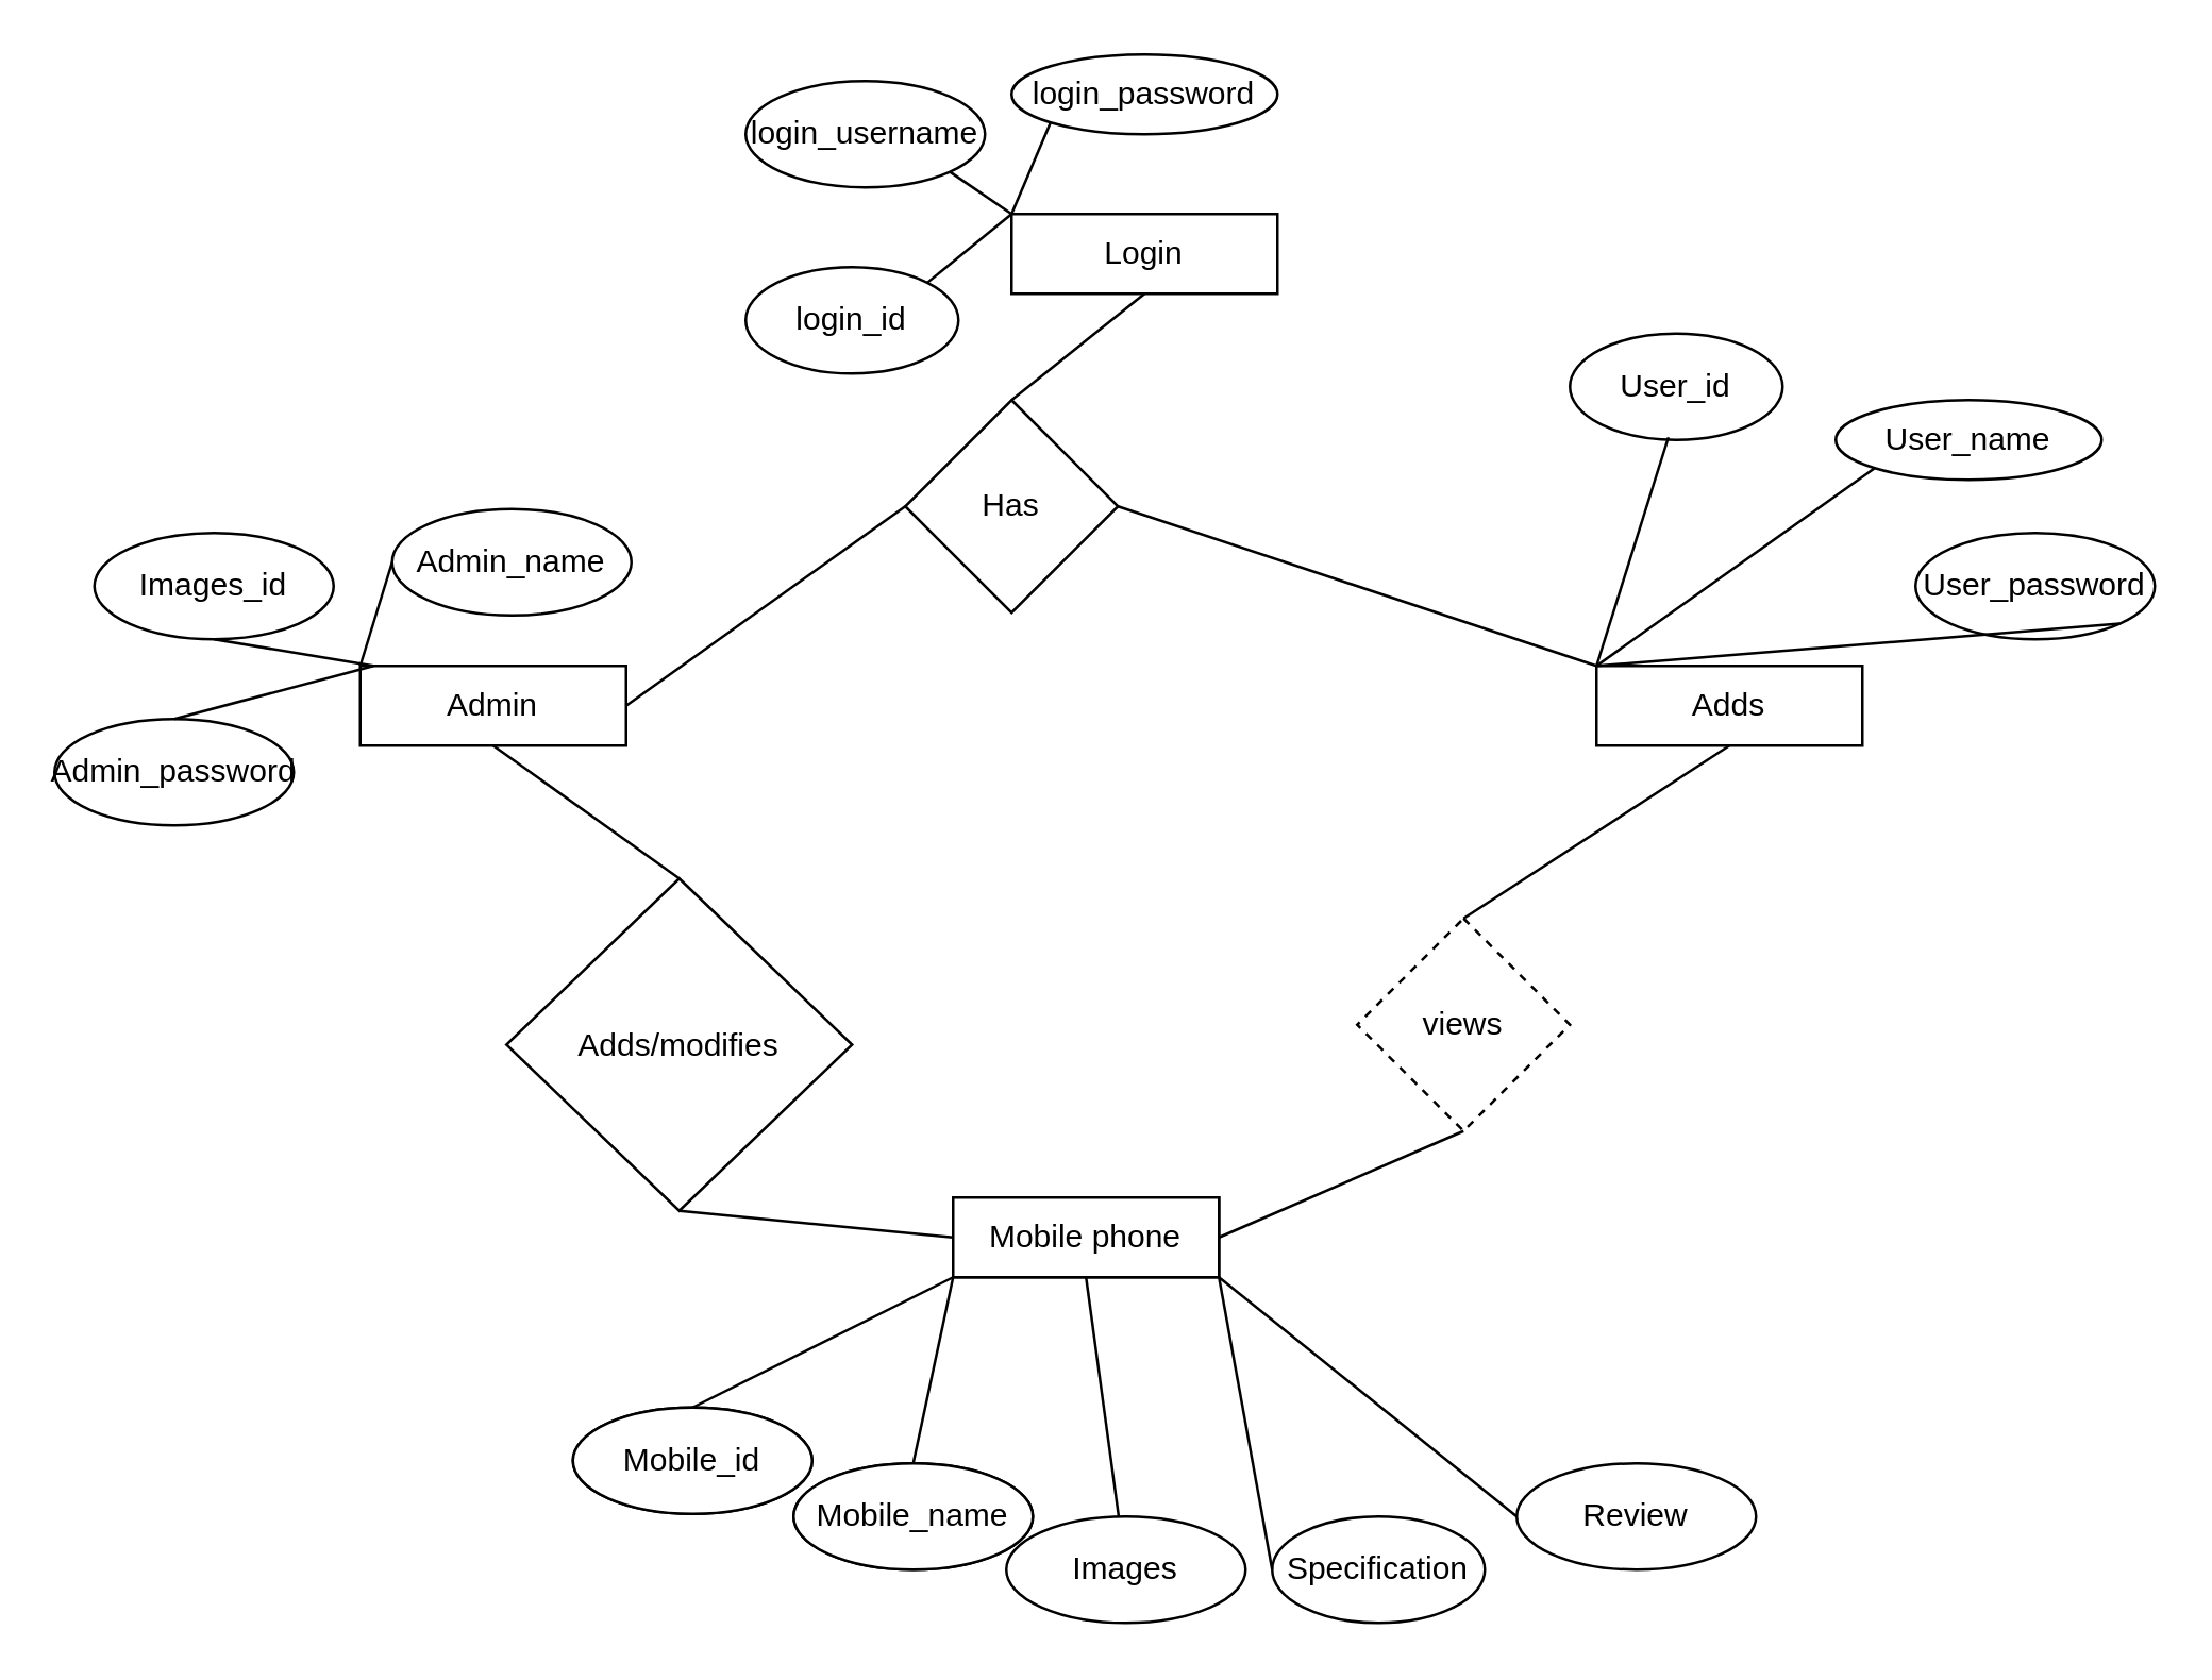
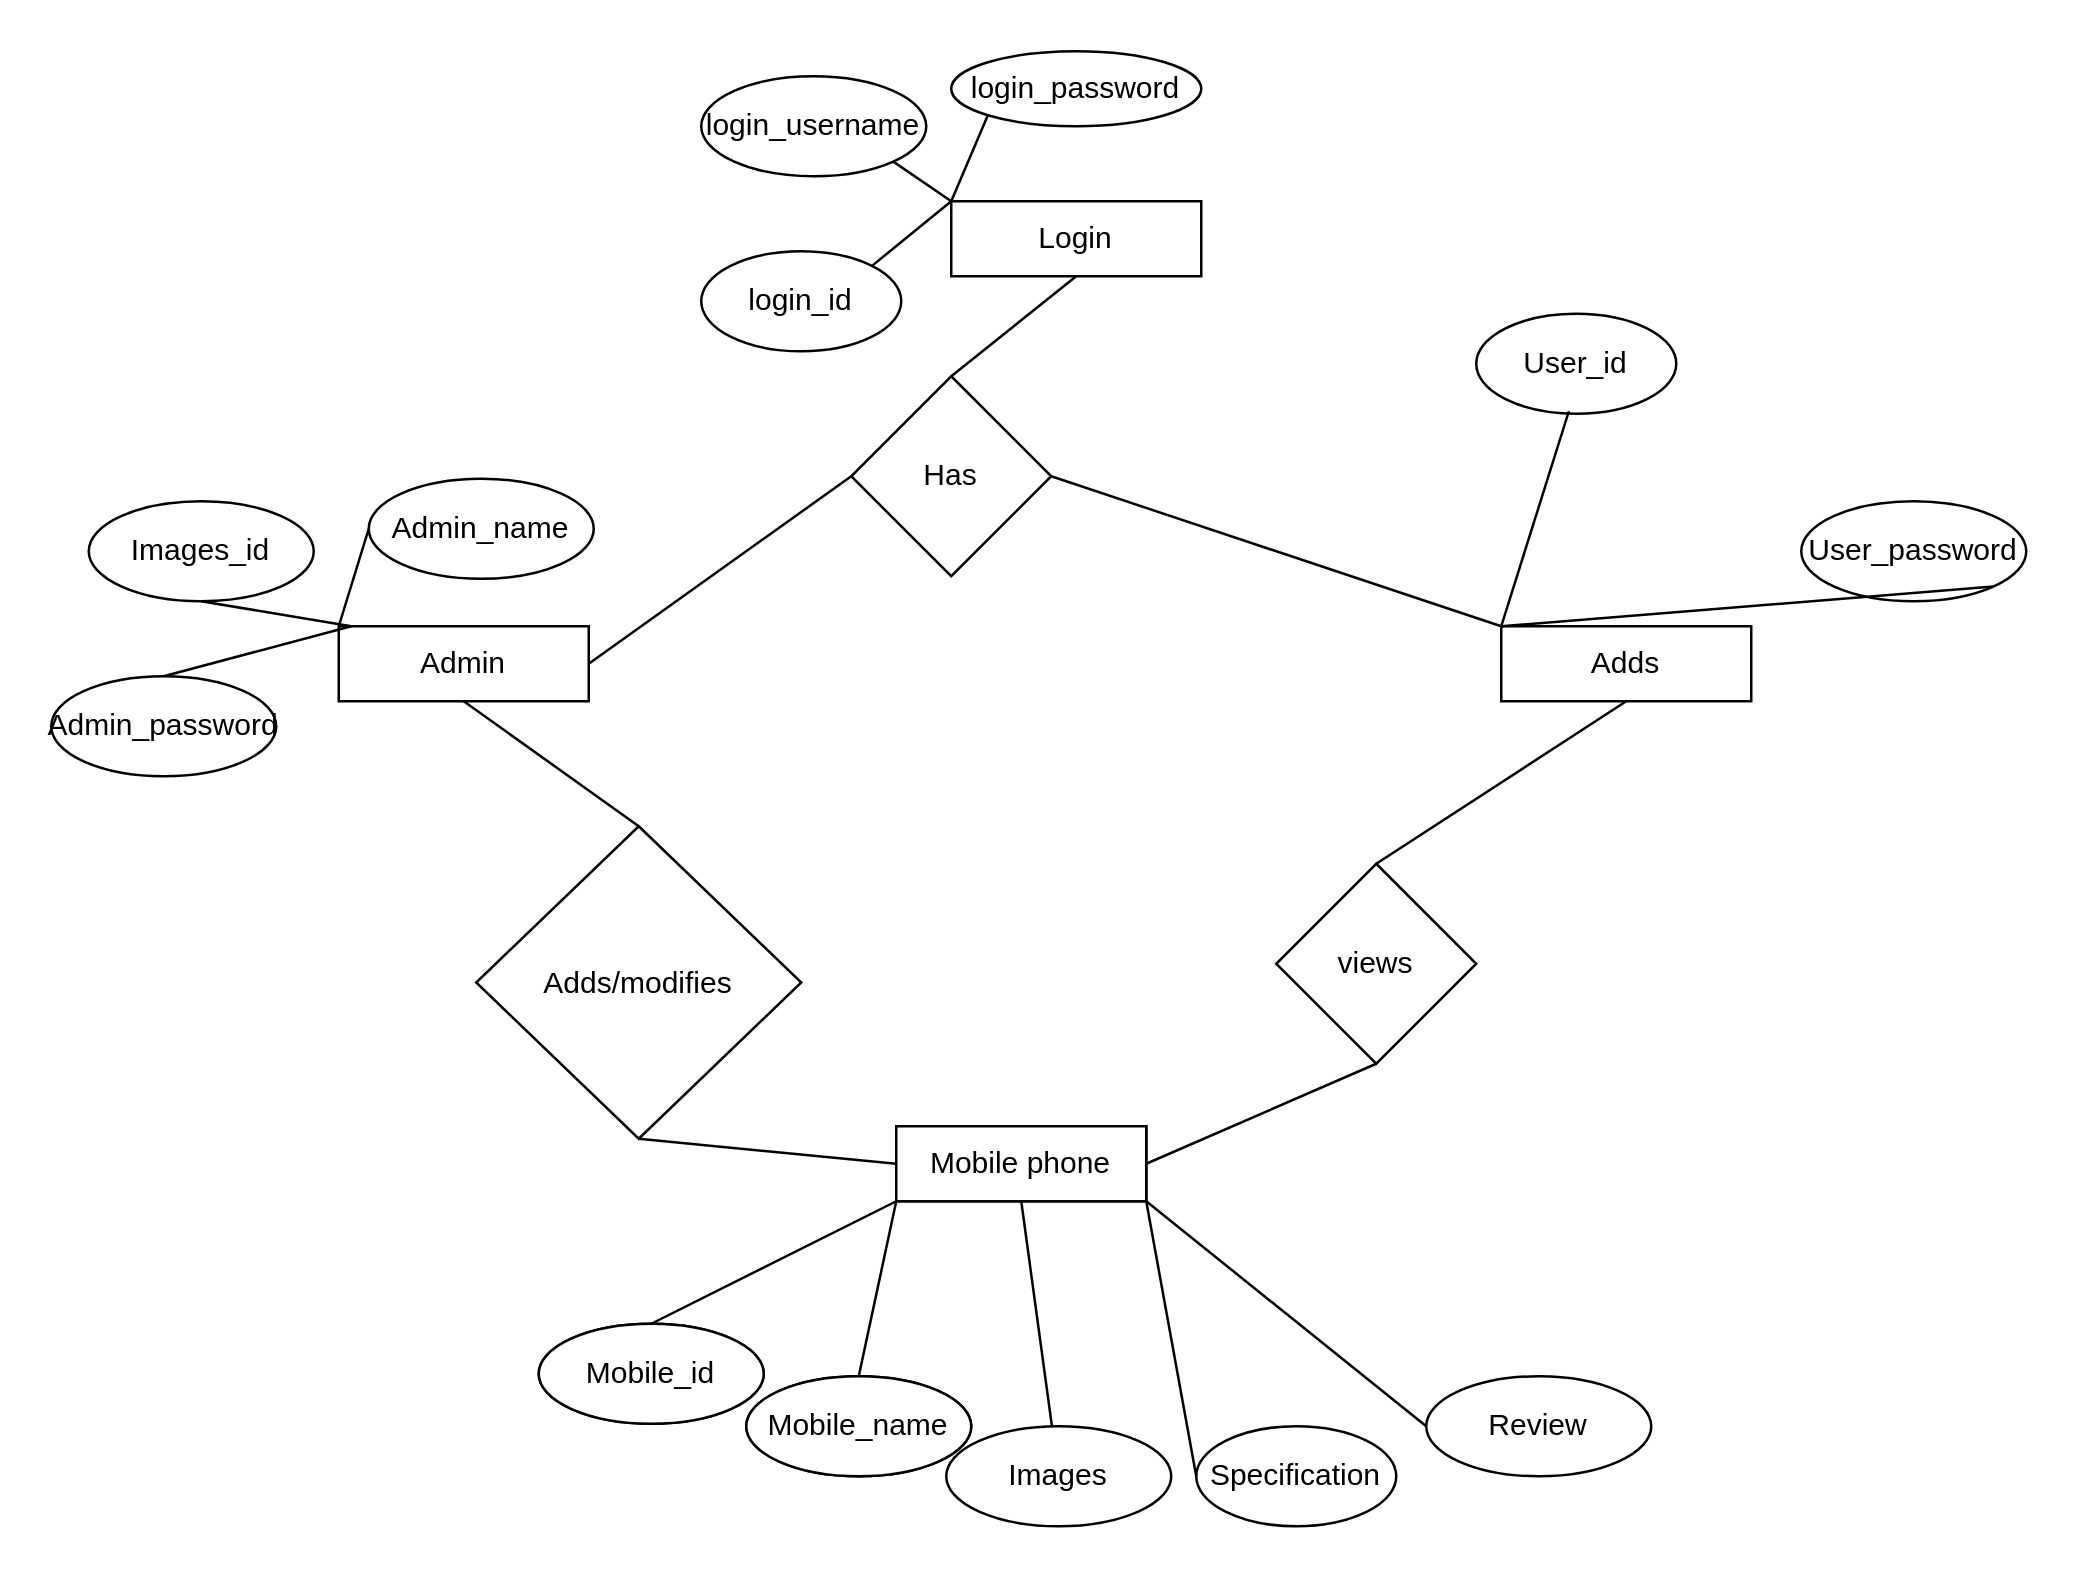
  <mxCell id="0" />
  <mxCell id="1" parent="0" />
  <mxCell id="2" value="Login" style="rounded=0;whiteSpace=wrap;html=1;" parent="1" vertex="1"><mxGeometry x="380" y="80" width="100" height="30" as="geometry" /></mxCell>
  <mxCell id="3" value="login_username" style="ellipse;whiteSpace=wrap;html=1;" parent="1" vertex="1"><mxGeometry x="280" y="30" width="90" height="40" as="geometry" /></mxCell>
  <mxCell id="4" value="login_id" style="ellipse;whiteSpace=wrap;html=1;" parent="1" vertex="1"><mxGeometry x="280" y="100" width="80" height="40" as="geometry" /></mxCell>
  <mxCell id="5" value="login_password" style="ellipse;whiteSpace=wrap;html=1;" parent="1" vertex="1"><mxGeometry x="380" y="20" width="100" height="30" as="geometry" /></mxCell>
  <mxCell id="6" value="Admin" style="rounded=0;whiteSpace=wrap;html=1;" parent="1" vertex="1"><mxGeometry x="135" y="250" width="100" height="30" as="geometry" /></mxCell>
  <mxCell id="7" value="Images_id" style="ellipse;whiteSpace=wrap;html=1;" parent="1" vertex="1"><mxGeometry x="35" y="200" width="90" height="40" as="geometry" /></mxCell>
  <mxCell id="8" value="Admin_password" style="ellipse;whiteSpace=wrap;html=1;" parent="1" vertex="1"><mxGeometry x="20" y="270" width="90" height="40" as="geometry" /></mxCell>
  <mxCell id="9" value="Admin_name" style="ellipse;whiteSpace=wrap;html=1;" parent="1" vertex="1"><mxGeometry x="147" y="191" width="90" height="40" as="geometry" /></mxCell>
  <mxCell id="10" value="" style="endArrow=none;html=1;rounded=0;exitX=1;exitY=1;exitDx=0;exitDy=0;entryX=0;entryY=0;entryDx=0;entryDy=0;" parent="1" source="3" target="2" edge="1"><mxGeometry width="50" height="50" relative="1" as="geometry"><mxPoint x="635" y="230" as="sourcePoint" /><mxPoint x="685" y="180" as="targetPoint" /></mxGeometry></mxCell>
  <mxCell id="11" value="" style="endArrow=none;html=1;rounded=0;exitX=0;exitY=1;exitDx=0;exitDy=0;entryX=0;entryY=0;entryDx=0;entryDy=0;" parent="1" source="5" target="2" edge="1"><mxGeometry width="50" height="50" relative="1" as="geometry"><mxPoint x="366.82" y="74.142" as="sourcePoint" /><mxPoint x="390" y="90" as="targetPoint" /></mxGeometry></mxCell>
  <mxCell id="12" value="" style="endArrow=none;html=1;rounded=0;entryX=1;entryY=0;entryDx=0;entryDy=0;exitX=0;exitY=0;exitDx=0;exitDy=0;" parent="1" source="2" target="4" edge="1"><mxGeometry width="50" height="50" relative="1" as="geometry"><mxPoint x="377" y="80" as="sourcePoint" /><mxPoint x="400" y="100" as="targetPoint" /></mxGeometry></mxCell>
  <mxCell id="13" value="" style="endArrow=none;html=1;rounded=0;exitX=0;exitY=0;exitDx=0;exitDy=0;entryX=0;entryY=0.5;entryDx=0;entryDy=0;" parent="1" source="6" target="9" edge="1"><mxGeometry width="50" height="50" relative="1" as="geometry"><mxPoint x="131.82" y="94.142" as="sourcePoint" /><mxPoint x="155" y="110" as="targetPoint" /><Array as="points" /></mxGeometry></mxCell>
  <mxCell id="14" value="" style="endArrow=none;html=1;rounded=0;" parent="1" edge="1"><mxGeometry width="50" height="50" relative="1" as="geometry"><mxPoint x="80" y="240" as="sourcePoint" /><mxPoint x="140" y="250" as="targetPoint" /></mxGeometry></mxCell>
  <mxCell id="15" value="" style="endArrow=none;html=1;rounded=0;exitX=0.5;exitY=0;exitDx=0;exitDy=0;" parent="1" source="8" edge="1"><mxGeometry width="50" height="50" relative="1" as="geometry"><mxPoint x="151.82" y="114.142" as="sourcePoint" /><mxPoint x="140" y="250" as="targetPoint" /></mxGeometry></mxCell>
  <mxCell id="16" value="Adds" style="rounded=0;whiteSpace=wrap;html=1;" parent="1" vertex="1"><mxGeometry x="600" y="250" width="100" height="30" as="geometry" /></mxCell>
  <mxCell id="17" value="User_password" style="ellipse;whiteSpace=wrap;html=1;" parent="1" vertex="1"><mxGeometry x="720" y="200" width="90" height="40" as="geometry" /></mxCell>
  <mxCell id="18" value="User_id" style="ellipse;whiteSpace=wrap;html=1;" parent="1" vertex="1"><mxGeometry x="590" y="125" width="80" height="40" as="geometry" /></mxCell>
- <mxCell id="19" value="User_name" style="ellipse;whiteSpace=wrap;html=1;" parent="1" vertex="1"><mxGeometry x="690" y="150" width="100" height="30" as="geometry" /></mxCell>
  <mxCell id="20" value="" style="endArrow=none;html=1;rounded=0;exitX=1;exitY=1;exitDx=0;exitDy=0;entryX=0;entryY=0;entryDx=0;entryDy=0;" parent="1" source="17" target="16" edge="1"><mxGeometry width="50" height="50" relative="1" as="geometry"><mxPoint x="855" y="400" as="sourcePoint" /><mxPoint x="905" y="350" as="targetPoint" /></mxGeometry></mxCell>
- <mxCell id="21" value="" style="endArrow=none;html=1;rounded=0;exitX=0;exitY=1;exitDx=0;exitDy=0;entryX=0;entryY=0;entryDx=0;entryDy=0;" parent="1" source="19" target="16" edge="1"><mxGeometry width="50" height="50" relative="1" as="geometry"><mxPoint x="586.82" y="244.142" as="sourcePoint" /><mxPoint x="610" y="260" as="targetPoint" /></mxGeometry></mxCell>
  <mxCell id="22" value="" style="endArrow=none;html=1;rounded=0;entryX=0.463;entryY=0.975;entryDx=0;entryDy=0;exitX=0;exitY=0;exitDx=0;exitDy=0;entryPerimeter=0;" parent="1" source="16" target="18" edge="1"><mxGeometry width="50" height="50" relative="1" as="geometry"><mxPoint x="597" y="250" as="sourcePoint" /><mxPoint x="620" y="270" as="targetPoint" /></mxGeometry></mxCell>
  <mxCell id="23" value="Has" style="rhombus;whiteSpace=wrap;html=1;" parent="1" vertex="1"><mxGeometry x="340" y="150" width="80" height="80" as="geometry" /></mxCell>
  <mxCell id="24" value="" style="endArrow=none;html=1;rounded=0;exitX=1;exitY=0.5;exitDx=0;exitDy=0;" parent="1" source="23" edge="1"><mxGeometry width="50" height="50" relative="1" as="geometry"><mxPoint x="460" y="191" as="sourcePoint" /><mxPoint x="600" y="250" as="targetPoint" /></mxGeometry></mxCell>
  <mxCell id="25" value="" style="endArrow=none;html=1;rounded=0;exitX=1;exitY=0.5;exitDx=0;exitDy=0;entryX=0;entryY=0.5;entryDx=0;entryDy=0;" parent="1" source="6" target="23" edge="1"><mxGeometry width="50" height="50" relative="1" as="geometry"><mxPoint x="380" y="230" as="sourcePoint" /><mxPoint x="430" y="180" as="targetPoint" /></mxGeometry></mxCell>
  <mxCell id="26" value="" style="endArrow=none;html=1;rounded=0;entryX=0.5;entryY=1;entryDx=0;entryDy=0;exitX=0.5;exitY=0;exitDx=0;exitDy=0;" parent="1" source="23" target="2" edge="1"><mxGeometry width="50" height="50" relative="1" as="geometry"><mxPoint x="380" y="230" as="sourcePoint" /><mxPoint x="430" y="180" as="targetPoint" /></mxGeometry></mxCell>
  <mxCell id="27" value="Mobile phone" style="rounded=0;whiteSpace=wrap;html=1;" parent="1" vertex="1"><mxGeometry x="358" y="450" width="100" height="30" as="geometry" /></mxCell>
  <mxCell id="28" value="Mobile_name" style="ellipse;whiteSpace=wrap;html=1;" parent="1" vertex="1"><mxGeometry x="298" y="550" width="90" height="40" as="geometry" /></mxCell>
  <mxCell id="29" value="Mobile_id" style="ellipse;whiteSpace=wrap;html=1;" parent="1" vertex="1"><mxGeometry x="215" y="529" width="90" height="40" as="geometry" /></mxCell>
  <mxCell id="30" value="Images" style="ellipse;whiteSpace=wrap;html=1;" parent="1" vertex="1"><mxGeometry x="378" y="570" width="90" height="40" as="geometry" /></mxCell>
  <mxCell id="31" value="" style="endArrow=none;html=1;rounded=0;exitX=0.5;exitY=1;exitDx=0;exitDy=0;" parent="1" source="27" target="30" edge="1"><mxGeometry width="50" height="50" relative="1" as="geometry"><mxPoint x="389.82" y="313.142" as="sourcePoint" /><mxPoint x="413" y="329" as="targetPoint" /><Array as="points" /></mxGeometry></mxCell>
  <mxCell id="32" value="" style="endArrow=none;html=1;rounded=0;exitX=0.5;exitY=0;exitDx=0;exitDy=0;entryX=0;entryY=1;entryDx=0;entryDy=0;" parent="1" source="28" target="27" edge="1"><mxGeometry width="50" height="50" relative="1" as="geometry"><mxPoint x="333" y="469" as="sourcePoint" /><mxPoint x="398" y="500" as="targetPoint" /></mxGeometry></mxCell>
  <mxCell id="33" value="" style="endArrow=none;html=1;rounded=0;exitX=0.5;exitY=0;exitDx=0;exitDy=0;entryX=0;entryY=1;entryDx=0;entryDy=0;" parent="1" source="29" target="27" edge="1"><mxGeometry width="50" height="50" relative="1" as="geometry"><mxPoint x="409.82" y="333.142" as="sourcePoint" /><mxPoint x="398" y="469" as="targetPoint" /></mxGeometry></mxCell>
  <mxCell id="34" value="Specification" style="ellipse;whiteSpace=wrap;html=1;" parent="1" vertex="1"><mxGeometry x="478" y="570" width="80" height="40" as="geometry" /></mxCell>
  <mxCell id="35" value="" style="endArrow=none;html=1;rounded=0;exitX=1;exitY=1;exitDx=0;exitDy=0;entryX=0;entryY=0.5;entryDx=0;entryDy=0;" parent="1" source="27" target="34" edge="1"><mxGeometry width="50" height="50" relative="1" as="geometry"><mxPoint x="408" y="449" as="sourcePoint" /><mxPoint x="463" y="298" as="targetPoint" /><Array as="points" /></mxGeometry></mxCell>
  <mxCell id="36" value="Review" style="ellipse;whiteSpace=wrap;html=1;" parent="1" vertex="1"><mxGeometry x="570" y="550" width="90" height="40" as="geometry" /></mxCell>
  <mxCell id="37" value="" style="endArrow=none;html=1;rounded=0;exitX=1;exitY=1;exitDx=0;exitDy=0;entryX=0;entryY=0.5;entryDx=0;entryDy=0;" parent="1" source="27" target="36" edge="1"><mxGeometry width="50" height="50" relative="1" as="geometry"><mxPoint x="498" y="470" as="sourcePoint" /><mxPoint x="553" y="288" as="targetPoint" /><Array as="points" /></mxGeometry></mxCell>
  <mxCell id="38" value="Adds/modifies" style="rhombus;whiteSpace=wrap;html=1;" parent="1" vertex="1"><mxGeometry x="190" y="330" width="130" height="125" as="geometry" /></mxCell>
  <mxCell id="39" value="" style="endArrow=none;html=1;rounded=0;exitX=0.5;exitY=0;exitDx=0;exitDy=0;entryX=0.5;entryY=1;entryDx=0;entryDy=0;" parent="1" source="38" target="6" edge="1"><mxGeometry width="50" height="50" relative="1" as="geometry"><mxPoint x="380" y="370" as="sourcePoint" /><mxPoint x="430" y="320" as="targetPoint" /></mxGeometry></mxCell>
  <mxCell id="40" value="" style="endArrow=none;html=1;rounded=0;exitX=0.5;exitY=1;exitDx=0;exitDy=0;entryX=0;entryY=0.5;entryDx=0;entryDy=0;" parent="1" source="38" target="27" edge="1"><mxGeometry width="50" height="50" relative="1" as="geometry"><mxPoint x="378" y="500" as="sourcePoint" /><mxPoint x="433" y="349" as="targetPoint" /><Array as="points" /></mxGeometry></mxCell>
- <mxCell id="41" value="views" style="rhombus;whiteSpace=wrap;html=1;dashed=1;" parent="1" vertex="1"><mxGeometry x="510" y="345" width="80" height="80" as="geometry" /></mxCell>
+ <mxCell id="41" value="views" style="rhombus;whiteSpace=wrap;html=1;" parent="1" vertex="1"><mxGeometry x="510" y="345" width="80" height="80" as="geometry" /></mxCell>
  <mxCell id="42" value="" style="endArrow=none;html=1;rounded=0;exitX=1;exitY=0.5;exitDx=0;exitDy=0;entryX=0.5;entryY=1;entryDx=0;entryDy=0;" parent="1" source="27" target="41" edge="1"><mxGeometry width="50" height="50" relative="1" as="geometry"><mxPoint x="358" y="380" as="sourcePoint" /><mxPoint x="548" y="460" as="targetPoint" /></mxGeometry></mxCell>
  <mxCell id="43" value="" style="endArrow=none;html=1;rounded=0;entryX=0.5;entryY=1;entryDx=0;entryDy=0;exitX=0.5;exitY=0;exitDx=0;exitDy=0;" parent="1" source="41" target="16" edge="1"><mxGeometry width="50" height="50" relative="1" as="geometry"><mxPoint x="380" y="310" as="sourcePoint" /><mxPoint x="430" y="260" as="targetPoint" /></mxGeometry></mxCell>
  <mxCell id="44" value="Mobile phone" style="rounded=0;whiteSpace=wrap;html=1;" parent="1" vertex="1"><mxGeometry x="358" y="450" width="100" height="30" as="geometry" /></mxCell>
  <mxCell id="45" value="Mobile_id" style="ellipse;whiteSpace=wrap;html=1;" parent="1" vertex="1"><mxGeometry x="215" y="529" width="90" height="40" as="geometry" /></mxCell>
  <mxCell id="46" value="Mobile_name" style="ellipse;whiteSpace=wrap;html=1;" parent="1" vertex="1"><mxGeometry x="298" y="550" width="90" height="40" as="geometry" /></mxCell>
